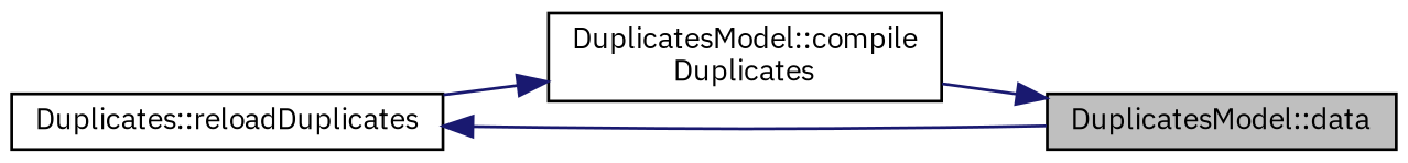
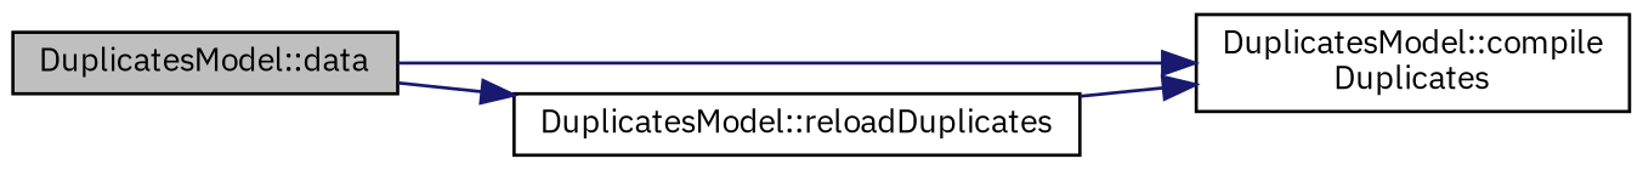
  digraph {
    fontname="IBM Plex Sans"
    rankdir=RL
    node [color=black fillcolor=white fontname="IBM Plex Sans" fontsize=10 shape=record style=filled]
    edge [color=midnightblue dir=back fontname="IBM Plex Sans" fontsize=10 labelfontname=Helvetica labelfontsize=10 style=solid]
    n1 [fillcolor=grey75 fontcolor=black height=0.2 label="DuplicatesModel::data" width=0.4]
    n2 [height=0.2 label="DuplicatesModel::compile\lDuplicates" width=0.4]
-   n3 [height=0.2 label="Duplicates::reloadDuplicates" width=0.4]
-   n1 -> n2
+   n3 [height=0.2 label="DuplicatesModel::reloadDuplicates" width=0.4]
+   n2 -> n1
    n2 -> n3
    n3 -> n1
  }
